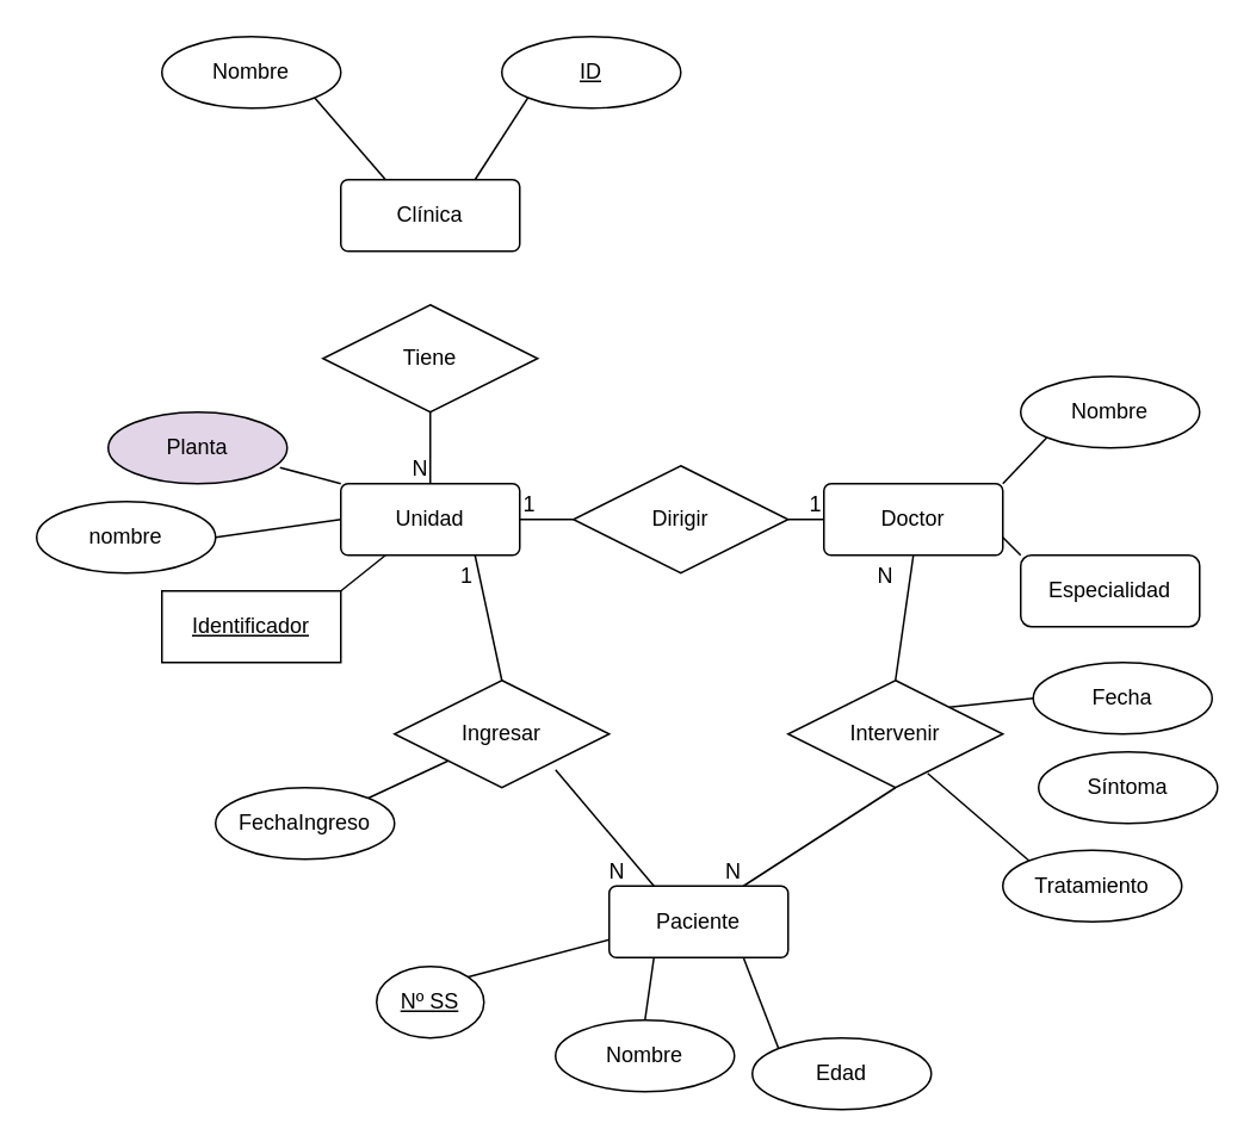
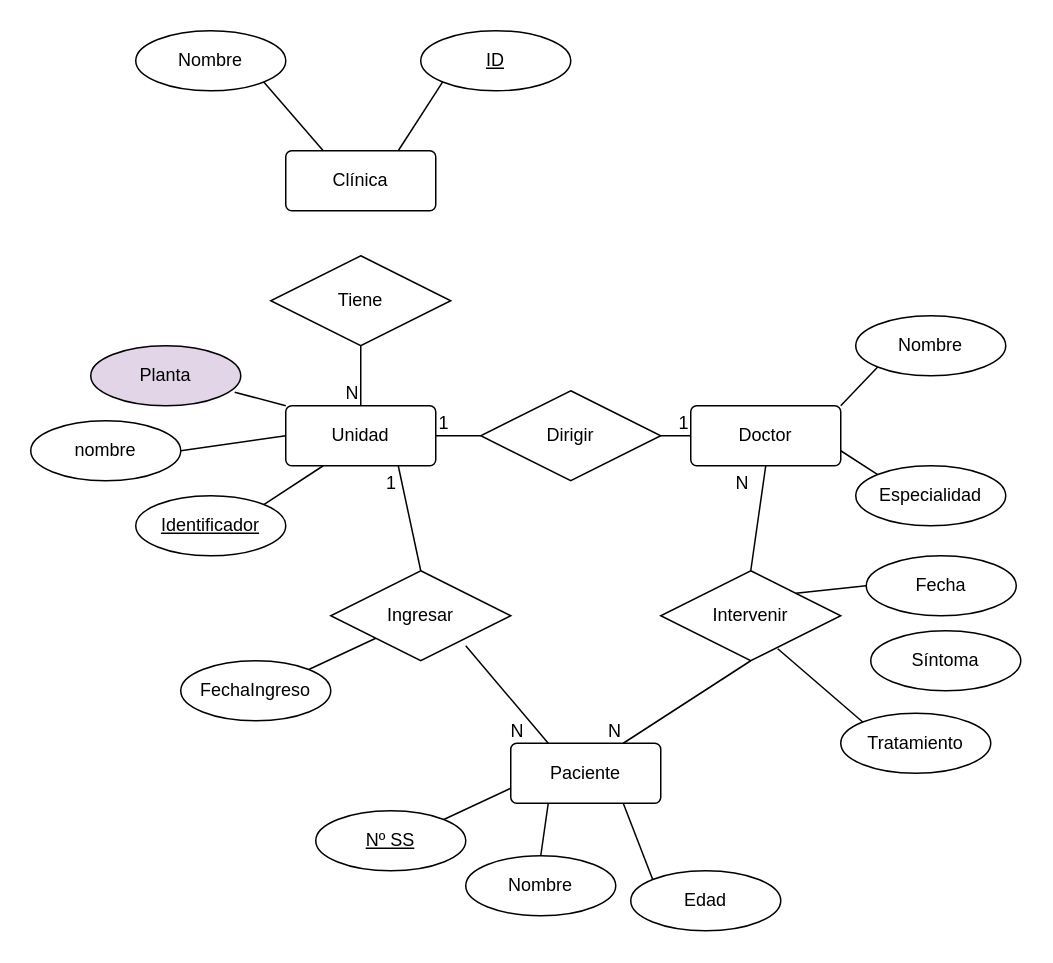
  <mxCell id="0" />
  <mxCell id="1" parent="0" />
  <mxCell id="2" value="Clínica" style="rounded=1;arcSize=10;whiteSpace=wrap;html=1;align=center;" vertex="1" parent="1"><mxGeometry x="190" y="100" width="100" height="40" as="geometry" /></mxCell>
  <mxCell id="3" value="Nombre" style="ellipse;whiteSpace=wrap;html=1;align=center;" vertex="1" parent="1"><mxGeometry x="90" y="20" width="100" height="40" as="geometry" /></mxCell>
  <mxCell id="4" value="ID" style="ellipse;whiteSpace=wrap;html=1;align=center;fontStyle=4;" vertex="1" parent="1"><mxGeometry x="280" y="20" width="100" height="40" as="geometry" /></mxCell>
  <mxCell id="5" value="" style="endArrow=none;html=1;rounded=0;entryX=0;entryY=1;entryDx=0;entryDy=0;exitX=0.75;exitY=0;exitDx=0;exitDy=0;" edge="1" parent="1" source="2" target="4"><mxGeometry relative="1" as="geometry"><mxPoint x="190" y="300" as="sourcePoint" /><mxPoint x="350" y="300" as="targetPoint" /></mxGeometry></mxCell>
  <mxCell id="6" value="" style="endArrow=none;html=1;rounded=0;entryX=1;entryY=1;entryDx=0;entryDy=0;exitX=0.25;exitY=0;exitDx=0;exitDy=0;" edge="1" parent="1" source="2" target="3"><mxGeometry relative="1" as="geometry"><mxPoint x="190" y="300" as="sourcePoint" /><mxPoint x="350" y="300" as="targetPoint" /></mxGeometry></mxCell>
  <mxCell id="7" value="Tiene" style="shape=rhombus;perimeter=rhombusPerimeter;whiteSpace=wrap;html=1;align=center;" vertex="1" parent="1"><mxGeometry x="180" y="170" width="120" height="60" as="geometry" /></mxCell>
  <mxCell id="8" value="Unidad" style="rounded=1;arcSize=10;whiteSpace=wrap;html=1;align=center;" vertex="1" parent="1"><mxGeometry x="190" y="270" width="100" height="40" as="geometry" /></mxCell>
  <mxCell id="9" value="" style="endArrow=none;html=1;rounded=0;exitX=0.5;exitY=1;exitDx=0;exitDy=0;entryX=0.5;entryY=0;entryDx=0;entryDy=0;" edge="1" parent="1" source="7" target="8"><mxGeometry relative="1" as="geometry"><mxPoint x="190" y="300" as="sourcePoint" /><mxPoint x="350" y="300" as="targetPoint" /></mxGeometry></mxCell>
  <mxCell id="10" value="N" style="resizable=0;html=1;whiteSpace=wrap;align=right;verticalAlign=bottom;" connectable="0" vertex="1" parent="9"><mxGeometry x="1" relative="1" as="geometry" /></mxCell>
  <mxCell id="11" value="Doctor" style="rounded=1;arcSize=10;whiteSpace=wrap;html=1;align=center;" vertex="1" parent="1"><mxGeometry x="460" y="270" width="100" height="40" as="geometry" /></mxCell>
  <mxCell id="12" value="Nombre" style="ellipse;whiteSpace=wrap;html=1;align=center;" vertex="1" parent="1"><mxGeometry x="570" y="210" width="100" height="40" as="geometry" /></mxCell>
- <mxCell id="13" value="Especialidad" style="whiteSpace=wrap;html=1;align=center;rounded=1;" vertex="1" parent="1"><mxGeometry x="570" y="310" width="100" height="40" as="geometry" /></mxCell>
+ <mxCell id="13" value="Especialidad" style="ellipse;whiteSpace=wrap;html=1;align=center;" vertex="1" parent="1"><mxGeometry x="570" y="310" width="100" height="40" as="geometry" /></mxCell>
  <mxCell id="14" value="" style="endArrow=none;html=1;rounded=0;entryX=0;entryY=1;entryDx=0;entryDy=0;exitX=1;exitY=0;exitDx=0;exitDy=0;" edge="1" parent="1" source="11" target="12"><mxGeometry relative="1" as="geometry"><mxPoint x="190" y="300" as="sourcePoint" /><mxPoint x="350" y="300" as="targetPoint" /></mxGeometry></mxCell>
  <mxCell id="15" value="" style="endArrow=none;html=1;rounded=0;entryX=0;entryY=0;entryDx=0;entryDy=0;exitX=1;exitY=0.75;exitDx=0;exitDy=0;" edge="1" parent="1" source="11" target="13"><mxGeometry relative="1" as="geometry"><mxPoint x="190" y="300" as="sourcePoint" /><mxPoint x="350" y="300" as="targetPoint" /></mxGeometry></mxCell>
  <mxCell id="16" value="Dirigir" style="shape=rhombus;perimeter=rhombusPerimeter;whiteSpace=wrap;html=1;align=center;" vertex="1" parent="1"><mxGeometry x="320" y="260" width="120" height="60" as="geometry" /></mxCell>
  <mxCell id="17" value="" style="endArrow=none;html=1;rounded=0;entryX=0;entryY=0.5;entryDx=0;entryDy=0;" edge="1" parent="1" source="16" target="11"><mxGeometry relative="1" as="geometry"><mxPoint x="190" y="300" as="sourcePoint" /><mxPoint x="350" y="300" as="targetPoint" /></mxGeometry></mxCell>
  <mxCell id="18" value="1" style="resizable=0;html=1;whiteSpace=wrap;align=right;verticalAlign=bottom;" connectable="0" vertex="1" parent="17"><mxGeometry x="1" relative="1" as="geometry" /></mxCell>
  <mxCell id="19" value="" style="endArrow=none;html=1;rounded=0;entryX=1;entryY=0.5;entryDx=0;entryDy=0;exitX=0;exitY=0.5;exitDx=0;exitDy=0;" edge="1" parent="1" source="16" target="8"><mxGeometry relative="1" as="geometry"><mxPoint x="190" y="300" as="sourcePoint" /><mxPoint x="350" y="300" as="targetPoint" /></mxGeometry></mxCell>
  <mxCell id="20" value="1" style="resizable=0;html=1;whiteSpace=wrap;align=right;verticalAlign=bottom;" connectable="0" vertex="1" parent="19"><mxGeometry x="1" relative="1" as="geometry"><mxPoint x="10" as="offset" /></mxGeometry></mxCell>
  <mxCell id="21" value="Paciente" style="rounded=1;arcSize=10;whiteSpace=wrap;html=1;align=center;" vertex="1" parent="1"><mxGeometry x="340" y="495" width="100" height="40" as="geometry" /></mxCell>
- <mxCell id="22" value="Nº SS" style="ellipse;whiteSpace=wrap;html=1;align=center;fontStyle=4;" vertex="1" parent="1"><mxGeometry x="210" y="540" width="60" height="40" as="geometry" /></mxCell>
+ <mxCell id="22" value="Nº SS" style="ellipse;whiteSpace=wrap;html=1;align=center;fontStyle=4;" vertex="1" parent="1"><mxGeometry x="210" y="540" width="100" height="40" as="geometry" /></mxCell>
  <mxCell id="23" value="Nombre" style="ellipse;whiteSpace=wrap;html=1;align=center;" vertex="1" parent="1"><mxGeometry x="310" y="570" width="100" height="40" as="geometry" /></mxCell>
  <mxCell id="24" value="Edad" style="ellipse;whiteSpace=wrap;html=1;align=center;" vertex="1" parent="1"><mxGeometry x="420" y="580" width="100" height="40" as="geometry" /></mxCell>
  <mxCell id="25" value="FechaIngreso" style="ellipse;whiteSpace=wrap;html=1;align=center;" vertex="1" parent="1"><mxGeometry x="120" y="440" width="100" height="40" as="geometry" /></mxCell>
  <mxCell id="26" value="" style="endArrow=none;html=1;rounded=0;entryX=0;entryY=0.75;entryDx=0;entryDy=0;exitX=1;exitY=0;exitDx=0;exitDy=0;" edge="1" parent="1" source="22" target="21"><mxGeometry relative="1" as="geometry"><mxPoint x="190" y="300" as="sourcePoint" /><mxPoint x="350" y="300" as="targetPoint" /></mxGeometry></mxCell>
  <mxCell id="27" value="" style="endArrow=none;html=1;rounded=0;entryX=0.5;entryY=0;entryDx=0;entryDy=0;exitX=0.25;exitY=1;exitDx=0;exitDy=0;" edge="1" parent="1" source="21" target="23"><mxGeometry relative="1" as="geometry"><mxPoint x="170" y="450" as="sourcePoint" /><mxPoint x="330" y="450" as="targetPoint" /></mxGeometry></mxCell>
  <mxCell id="28" value="" style="endArrow=none;html=1;rounded=0;entryX=0;entryY=0;entryDx=0;entryDy=0;exitX=0.75;exitY=1;exitDx=0;exitDy=0;" edge="1" parent="1" source="21" target="24"><mxGeometry relative="1" as="geometry"><mxPoint x="220" y="470" as="sourcePoint" /><mxPoint x="380" y="470" as="targetPoint" /></mxGeometry></mxCell>
  <mxCell id="29" value="" style="endArrow=none;html=1;rounded=0;entryX=1;entryY=0;entryDx=0;entryDy=0;exitX=0;exitY=1;exitDx=0;exitDy=0;" edge="1" parent="1" source="30" target="25"><mxGeometry relative="1" as="geometry"><mxPoint x="230" y="410" as="sourcePoint" /><mxPoint x="390" y="410" as="targetPoint" /></mxGeometry></mxCell>
  <mxCell id="30" value="Ingresar" style="shape=rhombus;perimeter=rhombusPerimeter;whiteSpace=wrap;html=1;align=center;" vertex="1" parent="1"><mxGeometry x="220" y="380" width="120" height="60" as="geometry" /></mxCell>
  <mxCell id="31" value="" style="endArrow=none;html=1;rounded=0;entryX=0.25;entryY=0;entryDx=0;entryDy=0;" edge="1" parent="1" target="21"><mxGeometry relative="1" as="geometry"><mxPoint x="310" y="430" as="sourcePoint" /><mxPoint x="350" y="300" as="targetPoint" /></mxGeometry></mxCell>
  <mxCell id="32" value="N" style="resizable=0;html=1;whiteSpace=wrap;align=right;verticalAlign=bottom;" connectable="0" vertex="1" parent="31"><mxGeometry x="1" relative="1" as="geometry"><mxPoint x="-15" as="offset" /></mxGeometry></mxCell>
  <mxCell id="33" value="" style="endArrow=none;html=1;rounded=0;entryX=0.75;entryY=1;entryDx=0;entryDy=0;exitX=0.5;exitY=0;exitDx=0;exitDy=0;" edge="1" parent="1" source="30" target="8"><mxGeometry relative="1" as="geometry"><mxPoint x="190" y="300" as="sourcePoint" /><mxPoint x="350" y="300" as="targetPoint" /></mxGeometry></mxCell>
  <mxCell id="34" value="1" style="resizable=0;html=1;whiteSpace=wrap;align=right;verticalAlign=bottom;" connectable="0" vertex="1" parent="33"><mxGeometry x="1" relative="1" as="geometry"><mxPoint y="20" as="offset" /></mxGeometry></mxCell>
  <mxCell id="35" value="Intervenir" style="shape=rhombus;perimeter=rhombusPerimeter;whiteSpace=wrap;html=1;align=center;" vertex="1" parent="1"><mxGeometry x="440" y="380" width="120" height="60" as="geometry" /></mxCell>
  <mxCell id="36" value="" style="endArrow=none;html=1;rounded=0;entryX=0.5;entryY=1;entryDx=0;entryDy=0;exitX=0.5;exitY=0;exitDx=0;exitDy=0;" edge="1" parent="1" source="35" target="11"><mxGeometry relative="1" as="geometry"><mxPoint x="190" y="300" as="sourcePoint" /><mxPoint x="350" y="300" as="targetPoint" /></mxGeometry></mxCell>
  <mxCell id="37" value="N" style="resizable=0;html=1;whiteSpace=wrap;align=right;verticalAlign=bottom;" connectable="0" vertex="1" parent="36"><mxGeometry x="1" relative="1" as="geometry"><mxPoint x="-10" y="20" as="offset" /></mxGeometry></mxCell>
  <mxCell id="38" value="" style="endArrow=none;html=1;rounded=0;entryX=0.75;entryY=0;entryDx=0;entryDy=0;exitX=0.5;exitY=1;exitDx=0;exitDy=0;" edge="1" parent="1" source="35" target="21"><mxGeometry relative="1" as="geometry"><mxPoint x="190" y="300" as="sourcePoint" /><mxPoint x="350" y="300" as="targetPoint" /></mxGeometry></mxCell>
  <mxCell id="39" value="N" style="resizable=0;html=1;whiteSpace=wrap;align=right;verticalAlign=bottom;" connectable="0" vertex="1" parent="38"><mxGeometry x="1" relative="1" as="geometry" /></mxCell>
  <mxCell id="40" value="Fecha" style="ellipse;whiteSpace=wrap;html=1;align=center;" vertex="1" parent="1"><mxGeometry x="577" y="370" width="100" height="40" as="geometry" /></mxCell>
  <mxCell id="41" value="Tratamiento" style="ellipse;whiteSpace=wrap;html=1;align=center;" vertex="1" parent="1"><mxGeometry x="560" y="475" width="100" height="40" as="geometry" /></mxCell>
  <mxCell id="42" value="Síntoma" style="ellipse;whiteSpace=wrap;html=1;align=center;" vertex="1" parent="1"><mxGeometry x="580" y="420" width="100" height="40" as="geometry" /></mxCell>
  <mxCell id="43" value="" style="endArrow=none;html=1;rounded=0;entryX=0;entryY=0.5;entryDx=0;entryDy=0;exitX=1;exitY=0;exitDx=0;exitDy=0;" edge="1" parent="1" source="35" target="40"><mxGeometry relative="1" as="geometry"><mxPoint x="190" y="300" as="sourcePoint" /><mxPoint x="350" y="300" as="targetPoint" /></mxGeometry></mxCell>
  <mxCell id="44" value="" style="endArrow=none;html=1;rounded=0;entryX=0;entryY=0;entryDx=0;entryDy=0;exitX=0.65;exitY=0.867;exitDx=0;exitDy=0;exitPerimeter=0;" edge="1" parent="1" source="35" target="41"><mxGeometry relative="1" as="geometry"><mxPoint x="190" y="300" as="sourcePoint" /><mxPoint x="350" y="300" as="targetPoint" /></mxGeometry></mxCell>
  <mxCell id="45" value="Planta" style="ellipse;whiteSpace=wrap;html=1;align=center;fillColor=#e1d5e7;" vertex="1" parent="1"><mxGeometry x="60" y="230" width="100" height="40" as="geometry" /></mxCell>
  <mxCell id="46" value="nombre" style="ellipse;whiteSpace=wrap;html=1;align=center;" vertex="1" parent="1"><mxGeometry x="20" y="280" width="100" height="40" as="geometry" /></mxCell>
- <mxCell id="47" value="Identificador" style="whiteSpace=wrap;html=1;align=center;fontStyle=4;rounded=0;" vertex="1" parent="1"><mxGeometry x="90" y="330" width="100" height="40" as="geometry" /></mxCell>
+ <mxCell id="47" value="Identificador" style="ellipse;whiteSpace=wrap;html=1;align=center;fontStyle=4;" vertex="1" parent="1"><mxGeometry x="90" y="330" width="100" height="40" as="geometry" /></mxCell>
  <mxCell id="48" value="" style="endArrow=none;html=1;rounded=0;entryX=0;entryY=0;entryDx=0;entryDy=0;exitX=0.96;exitY=0.775;exitDx=0;exitDy=0;exitPerimeter=0;" edge="1" parent="1" source="45" target="8"><mxGeometry relative="1" as="geometry"><mxPoint x="190" y="300" as="sourcePoint" /><mxPoint x="350" y="300" as="targetPoint" /></mxGeometry></mxCell>
  <mxCell id="49" value="" style="endArrow=none;html=1;rounded=0;entryX=0;entryY=0.5;entryDx=0;entryDy=0;exitX=1;exitY=0.5;exitDx=0;exitDy=0;" edge="1" parent="1" source="46" target="8"><mxGeometry relative="1" as="geometry"><mxPoint x="190" y="300" as="sourcePoint" /><mxPoint x="350" y="300" as="targetPoint" /></mxGeometry></mxCell>
  <mxCell id="50" value="" style="endArrow=none;html=1;rounded=0;entryX=0.25;entryY=1;entryDx=0;entryDy=0;exitX=1;exitY=0;exitDx=0;exitDy=0;" edge="1" parent="1" source="47" target="8"><mxGeometry relative="1" as="geometry"><mxPoint x="190" y="300" as="sourcePoint" /><mxPoint x="350" y="300" as="targetPoint" /></mxGeometry></mxCell>
